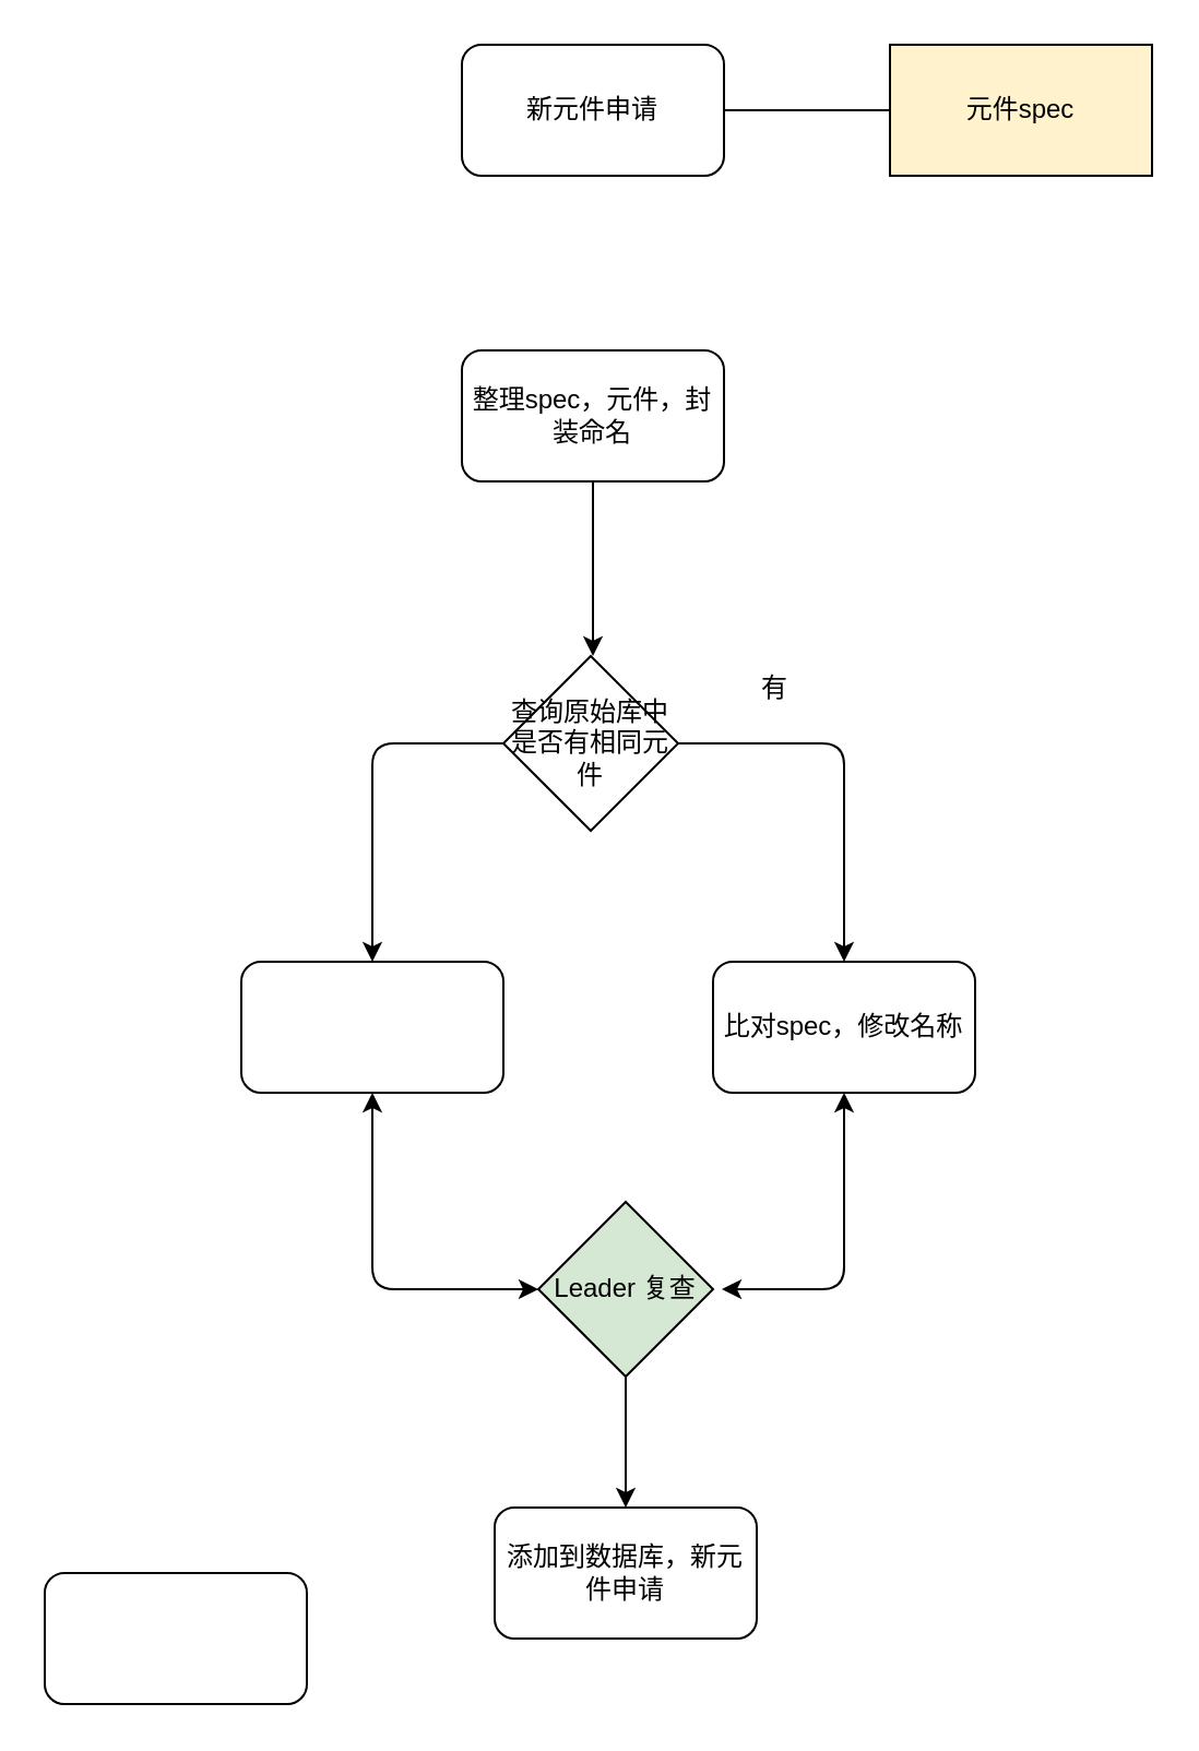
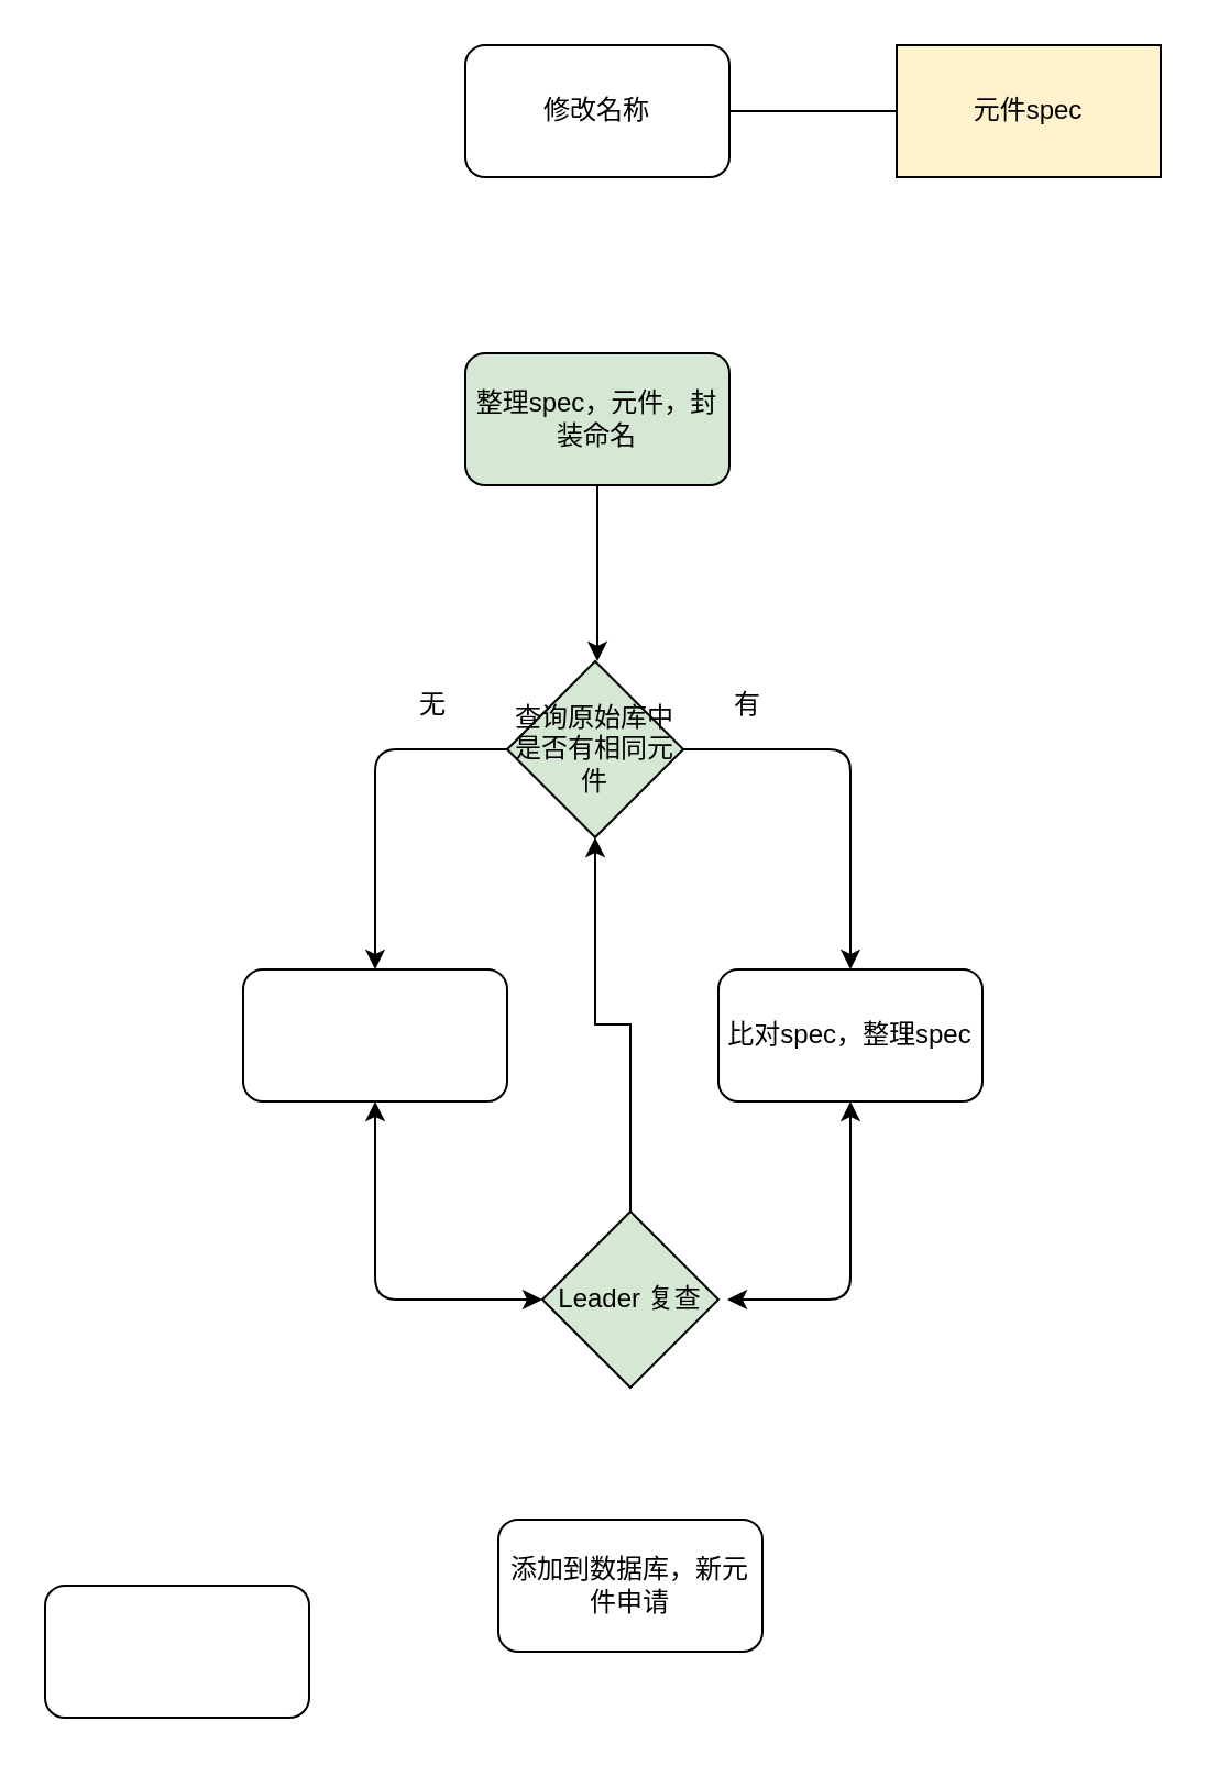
  <mxCell id="0" />
  <mxCell id="1" parent="0" />
- <mxCell id="2" value="新元件申请" style="rounded=1;whiteSpace=wrap;html=1;" vertex="1" parent="1"><mxGeometry x="211" y="20" width="120" height="60" as="geometry" /></mxCell>
+ <mxCell id="2" value="修改名称" style="rounded=1;whiteSpace=wrap;html=1;" vertex="1" parent="1"><mxGeometry x="211" y="20" width="120" height="60" as="geometry" /></mxCell>
  <mxCell id="3" value="" style="edgeStyle=orthogonalEdgeStyle;rounded=0;orthogonalLoop=1;jettySize=auto;html=1;" edge="1" parent="1" source="4"><mxGeometry relative="1" as="geometry"><mxPoint x="271" y="300" as="targetPoint" /></mxGeometry></mxCell>
- <mxCell id="4" value="整理spec，元件，封装命名" style="rounded=1;whiteSpace=wrap;html=1;" vertex="1" parent="1"><mxGeometry x="211" y="160" width="120" height="60" as="geometry" /></mxCell>
+ <mxCell id="4" value="整理spec，元件，封装命名" style="rounded=1;whiteSpace=wrap;html=1;fillColor=#d5e8d4;" vertex="1" parent="1"><mxGeometry x="211" y="160" width="120" height="60" as="geometry" /></mxCell>
  <mxCell id="5" value="元件spec" style="rounded=0;whiteSpace=wrap;html=1;fillColor=#fff2cc;" vertex="1" parent="1"><mxGeometry x="407" y="20" width="120" height="60" as="geometry" /></mxCell>
  <mxCell id="6" value="" style="endArrow=none;html=1;entryX=0;entryY=0.5;entryDx=0;entryDy=0;" edge="1" parent="1" target="5"><mxGeometry width="50" height="50" relative="1" as="geometry"><mxPoint x="331" y="50" as="sourcePoint" /><mxPoint x="381" y="0" as="targetPoint" /></mxGeometry></mxCell>
- <mxCell id="7" value="查询原始库中是否有相同元件" style="rhombus;whiteSpace=wrap;html=1;" vertex="1" parent="1"><mxGeometry x="230" y="300" width="80" height="80" as="geometry" /></mxCell>
+ <mxCell id="7" value="查询原始库中是否有相同元件" style="rhombus;whiteSpace=wrap;html=1;fillColor=#d5e8d4;" vertex="1" parent="1"><mxGeometry x="230" y="300" width="80" height="80" as="geometry" /></mxCell>
  <mxCell id="8" value="" style="rounded=1;whiteSpace=wrap;html=1;" vertex="1" parent="1"><mxGeometry x="110" y="440" width="120" height="60" as="geometry" /></mxCell>
  <mxCell id="9" value="" style="rounded=1;whiteSpace=wrap;html=1;" vertex="1" parent="1"><mxGeometry x="20" y="720" width="120" height="60" as="geometry" /></mxCell>
+ <mxCell id="10" value="无" style="text;html=1;resizable=0;autosize=1;align=center;verticalAlign=middle;points=[];fillColor=none;strokeColor=none;rounded=0;" vertex="1" parent="1"><mxGeometry x="181" y="310" width="30" height="20" as="geometry" /></mxCell>
  <mxCell id="11" value="" style="edgeStyle=segmentEdgeStyle;endArrow=classic;html=1;entryX=0.5;entryY=0;entryDx=0;entryDy=0;" edge="1" parent="1" target="12"><mxGeometry width="50" height="50" relative="1" as="geometry"><mxPoint x="310" y="340" as="sourcePoint" /><mxPoint x="376" y="440" as="targetPoint" /><Array as="points"><mxPoint x="386" y="340" /></Array></mxGeometry></mxCell>
- <mxCell id="12" value="比对spec，修改名称" style="rounded=1;whiteSpace=wrap;html=1;" vertex="1" parent="1"><mxGeometry x="326" y="440" width="120" height="60" as="geometry" /></mxCell>
+ <mxCell id="12" value="比对spec，整理spec" style="rounded=1;whiteSpace=wrap;html=1;" vertex="1" parent="1"><mxGeometry x="326" y="440" width="120" height="60" as="geometry" /></mxCell>
  <mxCell id="13" value="添加到数据库，新元件申请" style="rounded=1;whiteSpace=wrap;html=1;" vertex="1" parent="1"><mxGeometry x="226" y="690" width="120" height="60" as="geometry" /></mxCell>
- <mxCell id="14" value="有" style="text;html=1;resizable=0;autosize=1;align=center;verticalAlign=middle;points=[];fillColor=none;strokeColor=none;rounded=0;" vertex="1" parent="1"><mxGeometry x="339" y="305" width="30" height="20" as="geometry" /></mxCell>
- <mxCell id="15" value="" style="edgeStyle=orthogonalEdgeStyle;rounded=0;orthogonalLoop=1;jettySize=auto;html=1;" edge="1" parent="1" source="16" target="13"><mxGeometry relative="1" as="geometry" /></mxCell>
+ <mxCell id="14" value="有" style="text;html=1;resizable=0;autosize=1;align=center;verticalAlign=middle;points=[];fillColor=none;strokeColor=none;rounded=0;" vertex="1" parent="1"><mxGeometry x="324" y="310" width="30" height="20" as="geometry" /></mxCell>
+ <mxCell id="15" value="" style="edgeStyle=orthogonalEdgeStyle;rounded=0;orthogonalLoop=1;jettySize=auto;html=1;" edge="1" parent="1" source="16" target="7"><mxGeometry relative="1" as="geometry" /></mxCell>
  <mxCell id="16" value="Leader 复查" style="rhombus;whiteSpace=wrap;html=1;fillColor=#d5e8d4;" vertex="1" parent="1"><mxGeometry x="246" y="550" width="80" height="80" as="geometry" /></mxCell>
  <mxCell id="17" value="" style="edgeStyle=segmentEdgeStyle;endArrow=classic;html=1;exitX=0;exitY=0.5;exitDx=0;exitDy=0;" edge="1" parent="1" source="7"><mxGeometry width="50" height="50" relative="1" as="geometry"><mxPoint x="320" y="350" as="sourcePoint" /><mxPoint x="170" y="440" as="targetPoint" /><Array as="points"><mxPoint x="170" y="340" /></Array></mxGeometry></mxCell>
  <mxCell id="18" value="" style="endArrow=classic;startArrow=classic;html=1;entryX=0.5;entryY=1;entryDx=0;entryDy=0;exitX=0;exitY=0.5;exitDx=0;exitDy=0;" edge="1" parent="1" source="16" target="8"><mxGeometry width="50" height="50" relative="1" as="geometry"><mxPoint x="30" y="640" as="sourcePoint" /><mxPoint x="80" y="590" as="targetPoint" /><Array as="points"><mxPoint x="170" y="590" /><mxPoint x="170" y="540" /></Array></mxGeometry></mxCell>
  <mxCell id="19" value="" style="endArrow=classic;startArrow=classic;html=1;entryX=0.5;entryY=1;entryDx=0;entryDy=0;" edge="1" parent="1" target="12"><mxGeometry width="50" height="50" relative="1" as="geometry"><mxPoint x="330" y="590" as="sourcePoint" /><mxPoint x="180" y="510" as="targetPoint" /><Array as="points"><mxPoint x="386" y="590" /></Array></mxGeometry></mxCell>
